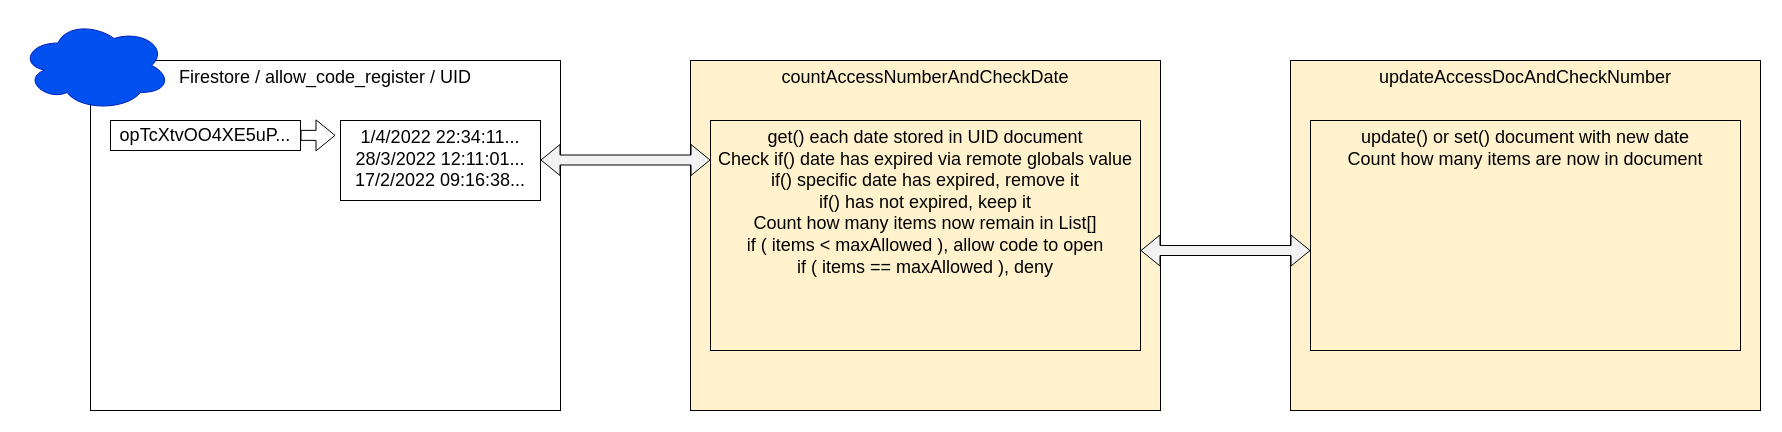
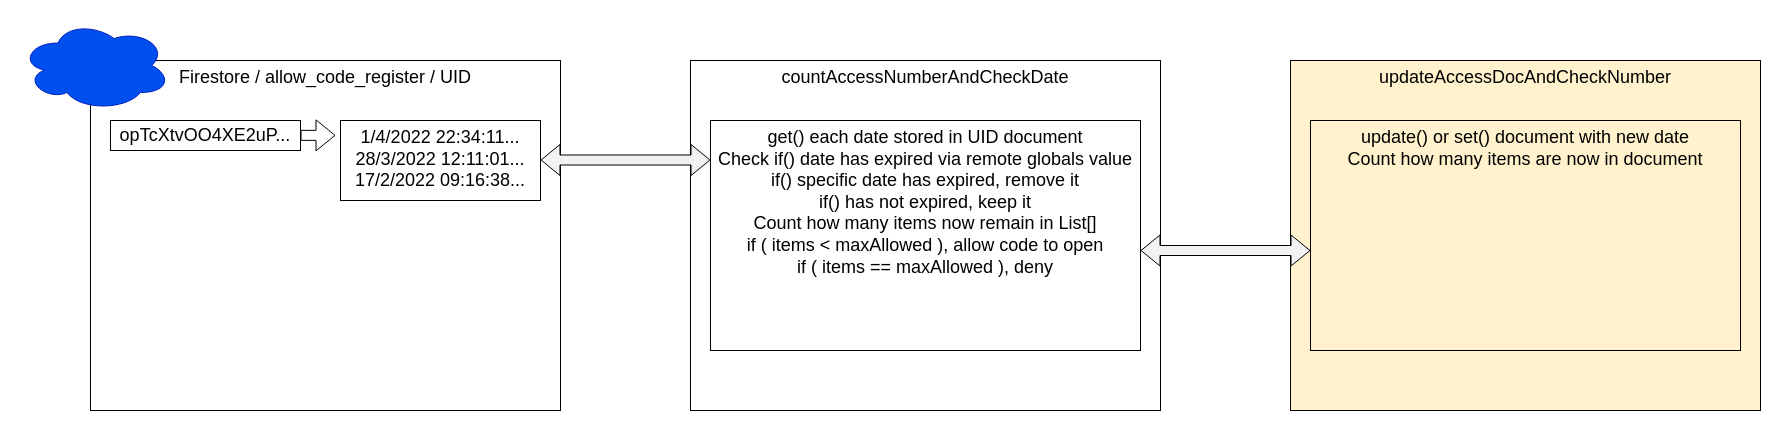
  <mxCell id="0" />
  <mxCell id="1" parent="0" />
- <mxCell id="2" value="&lt;span style=&quot;font-size: 18px&quot;&gt;countAccessNumberAndCheckDate&lt;/span&gt;" style="rounded=0;whiteSpace=wrap;html=1;verticalAlign=top;fillColor=#fff2cc;" vertex="1" parent="1"><mxGeometry x="690" y="60" width="470" height="350" as="geometry" /></mxCell>
+ <mxCell id="2" value="&lt;span style=&quot;font-size: 18px&quot;&gt;countAccessNumberAndCheckDate&lt;/span&gt;" style="rounded=0;whiteSpace=wrap;html=1;verticalAlign=top;" vertex="1" parent="1"><mxGeometry x="690" y="60" width="470" height="350" as="geometry" /></mxCell>
  <mxCell id="3" value="&lt;font style=&quot;font-size: 18px&quot;&gt;Firestore / allow_code_register / UID&lt;/font&gt;" style="rounded=0;whiteSpace=wrap;html=1;verticalAlign=top;" vertex="1" parent="1"><mxGeometry x="90" y="60" width="470" height="350" as="geometry" /></mxCell>
  <mxCell id="4" value="" style="ellipse;shape=cloud;whiteSpace=wrap;html=1;fillColor=#0050ef;fontColor=#ffffff;strokeColor=#001DBC;" vertex="1" parent="1"><mxGeometry x="20" y="20" width="150" height="90" as="geometry" /></mxCell>
- <mxCell id="5" value="opTcXtvOO4XE5uP..." style="text;html=1;strokeColor=default;fillColor=none;align=center;verticalAlign=middle;whiteSpace=wrap;rounded=0;fontSize=18;" vertex="1" parent="1"><mxGeometry x="110" y="120" width="190" height="30" as="geometry" /></mxCell>
+ <mxCell id="5" value="opTcXtvOO4XE2uP..." style="text;html=1;strokeColor=default;fillColor=none;align=center;verticalAlign=middle;whiteSpace=wrap;rounded=0;fontSize=18;" vertex="1" parent="1"><mxGeometry x="110" y="120" width="190" height="30" as="geometry" /></mxCell>
  <mxCell id="6" value="" style="shape=flexArrow;endArrow=classic;html=1;fontSize=18;" edge="1" parent="1"><mxGeometry width="50" height="50" relative="1" as="geometry"><mxPoint x="300" y="134.86" as="sourcePoint" /><mxPoint x="335" y="134.86" as="targetPoint" /></mxGeometry></mxCell>
  <mxCell id="7" value="1/4/2022 22:34:11...&lt;br&gt;28/3/2022 12:11:01...&lt;br&gt;17/2/2022 09:16:38..." style="text;html=1;strokeColor=default;fillColor=none;align=center;verticalAlign=top;whiteSpace=wrap;rounded=0;fontSize=18;" vertex="1" parent="1"><mxGeometry x="340" y="120" width="200" height="80" as="geometry" /></mxCell>
  <mxCell id="8" value="" style="shape=flexArrow;endArrow=classic;startArrow=classic;html=1;fontSize=18;fillColor=#F2F2F2;" edge="1" parent="1"><mxGeometry width="100" height="100" relative="1" as="geometry"><mxPoint x="540" y="159.5" as="sourcePoint" /><mxPoint x="710" y="159.5" as="targetPoint" /></mxGeometry></mxCell>
  <mxCell id="9" value="get() each date stored in UID document&lt;br&gt;Check if() date has expired via remote globals value&lt;br&gt;if() specific date has expired, remove it&lt;br&gt;if() has not expired, keep it&lt;br&gt;Count how many items now remain in List[]&lt;br&gt;if ( items &amp;lt; maxAllowed ), allow code to open&lt;br&gt;if ( items == maxAllowed ), deny" style="text;html=1;strokeColor=default;fillColor=none;align=center;verticalAlign=top;whiteSpace=wrap;rounded=0;fontSize=18;" vertex="1" parent="1"><mxGeometry x="710" y="120" width="430" height="230" as="geometry" /></mxCell>
  <mxCell id="10" value="&lt;span style=&quot;font-size: 18px&quot;&gt;updateAccessDocAndCheckNumber&lt;/span&gt;" style="rounded=0;whiteSpace=wrap;html=1;verticalAlign=top;fillColor=#fff2cc;" vertex="1" parent="1"><mxGeometry x="1290" y="60" width="470" height="350" as="geometry" /></mxCell>
  <mxCell id="11" value="" style="shape=flexArrow;endArrow=classic;startArrow=classic;html=1;fontSize=18;fillColor=#F2F2F2;" edge="1" parent="1"><mxGeometry width="100" height="100" relative="1" as="geometry"><mxPoint x="1140" y="250" as="sourcePoint" /><mxPoint x="1310" y="250" as="targetPoint" /></mxGeometry></mxCell>
  <mxCell id="12" value="update() or set() document with new date&lt;br&gt;Count how many items are now in document" style="text;html=1;strokeColor=default;fillColor=none;align=center;verticalAlign=top;whiteSpace=wrap;rounded=0;fontSize=18;" vertex="1" parent="1"><mxGeometry x="1310" y="120" width="430" height="230" as="geometry" /></mxCell>
